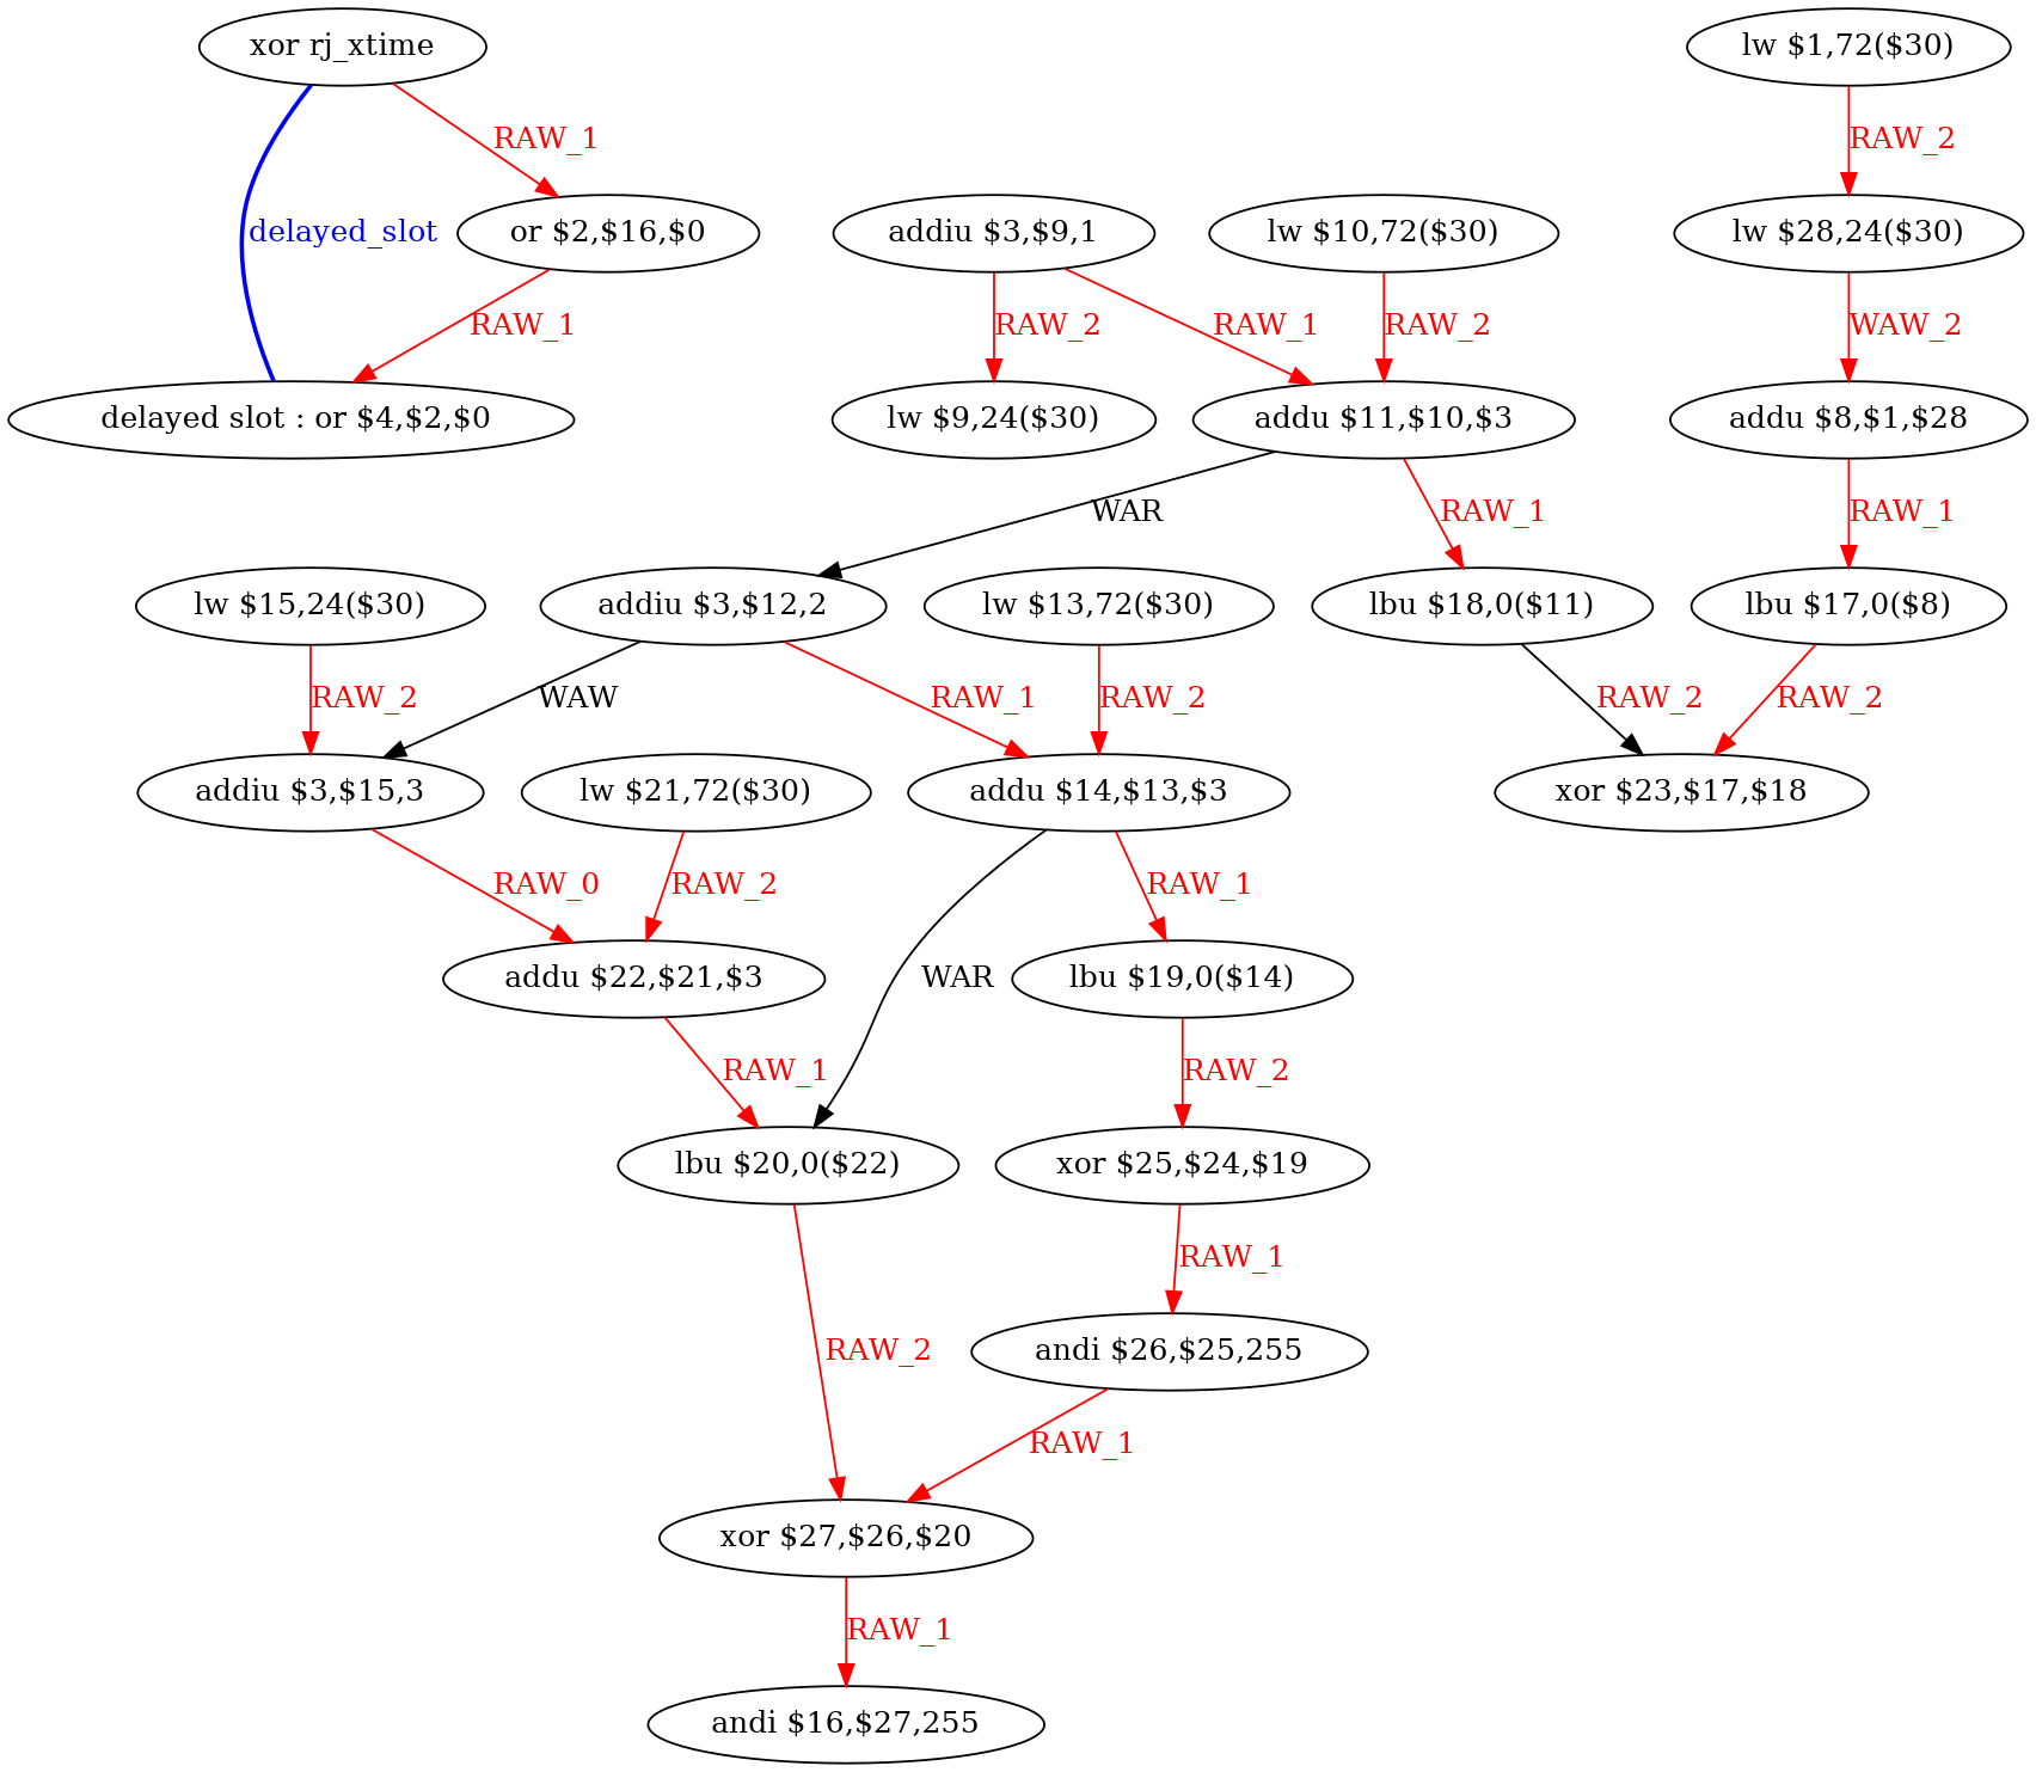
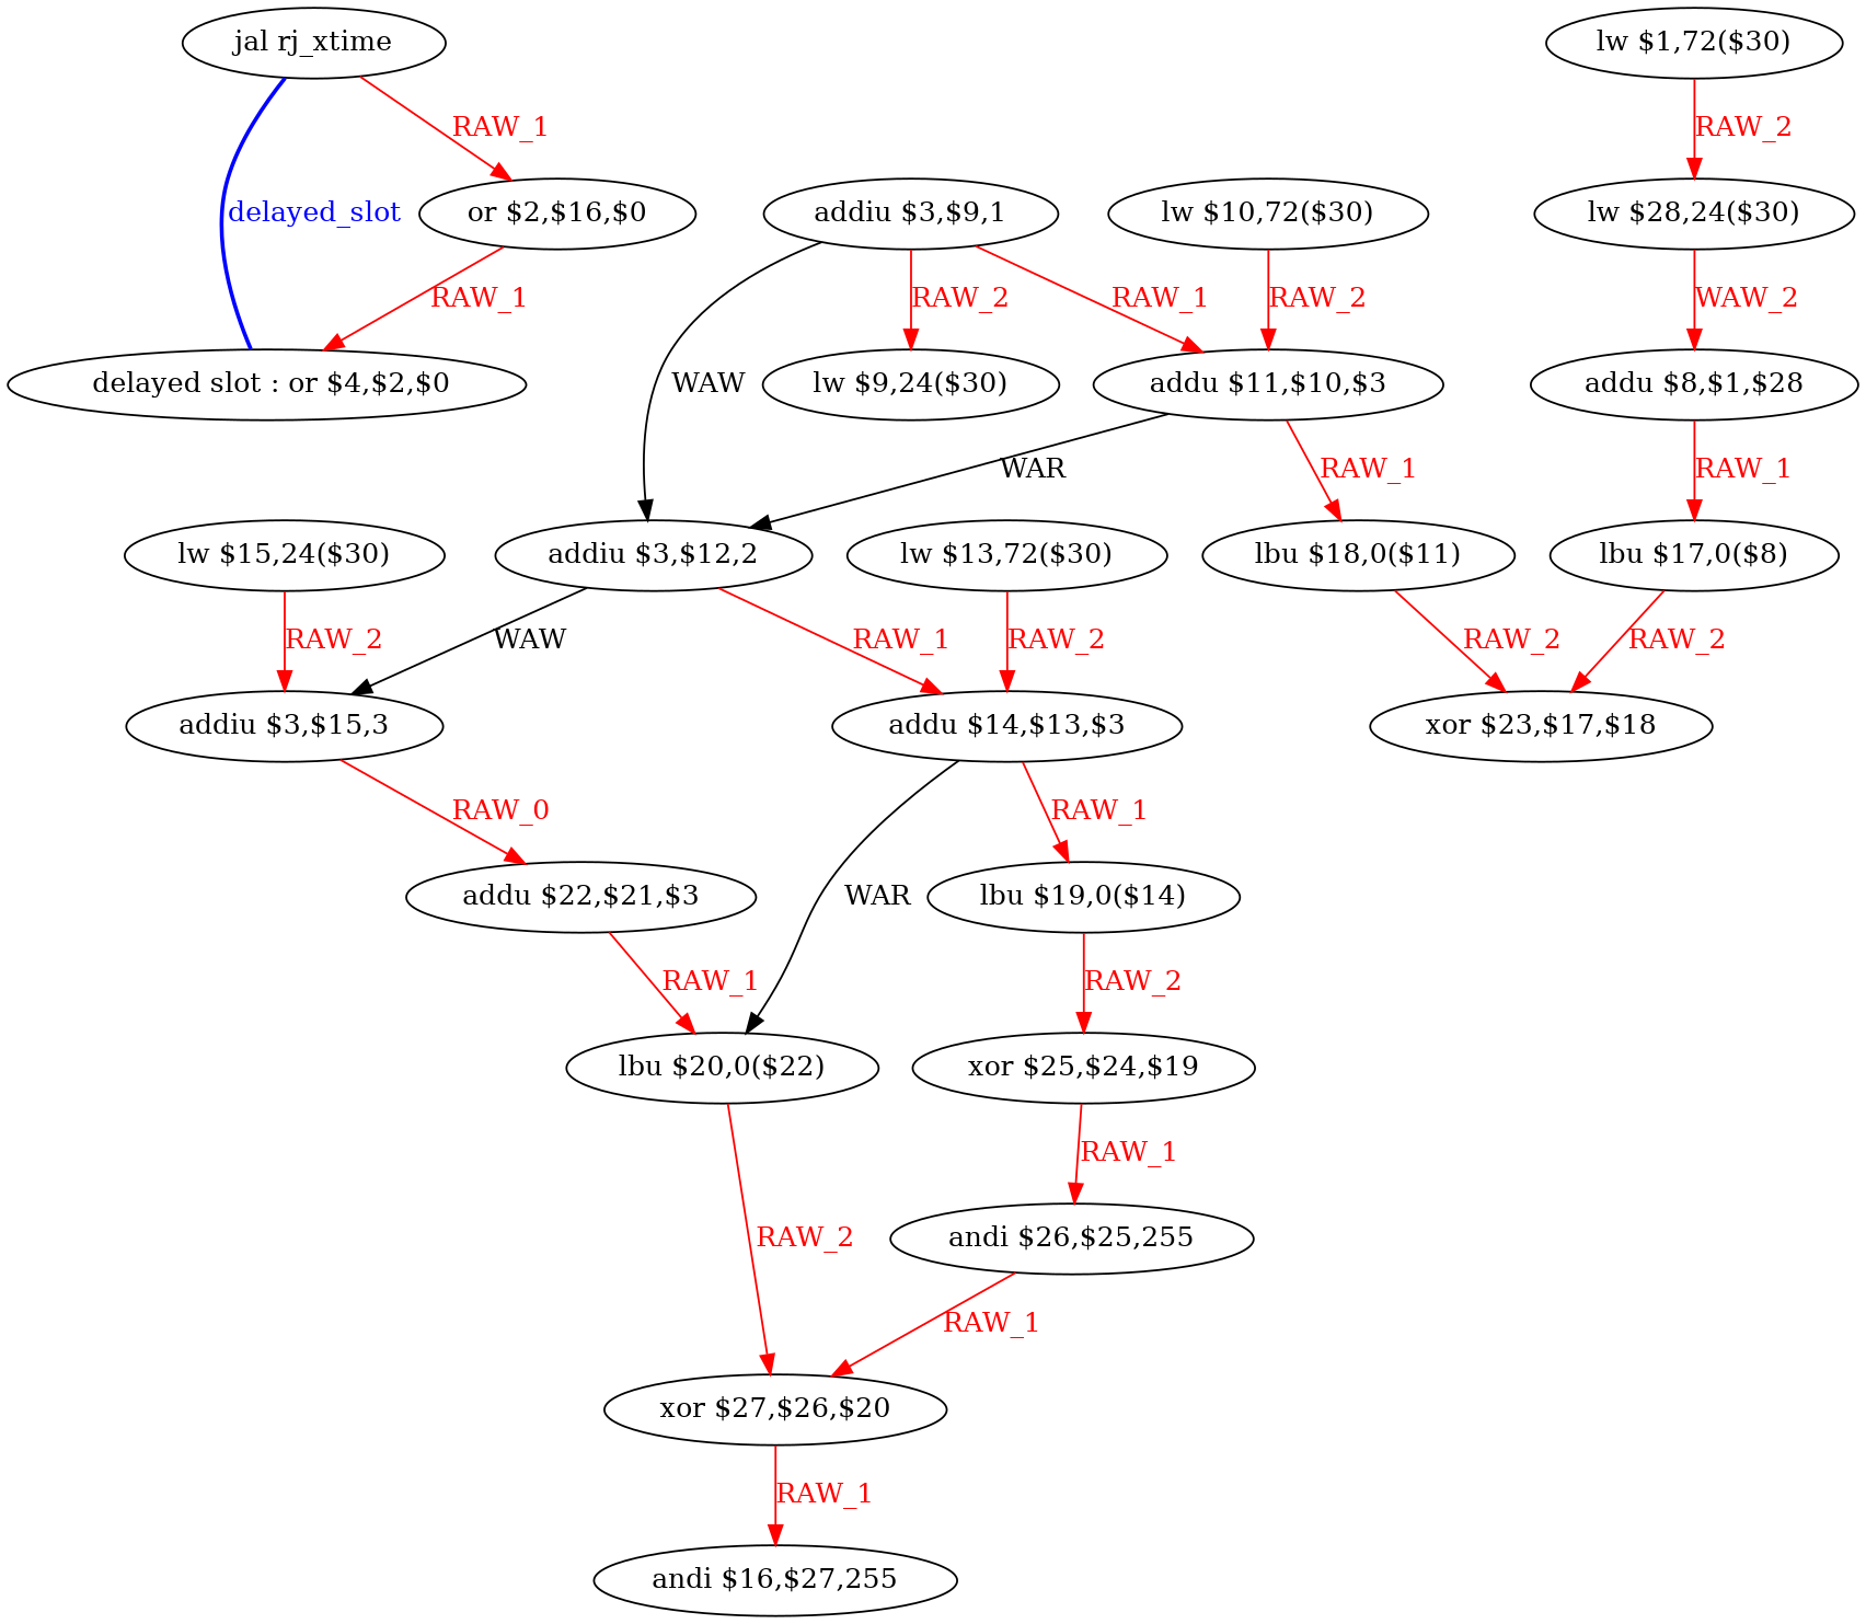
  digraph {
    fontname="DejaVu Serif"
    node [fontname="DejaVu Serif" shape=ellipse]
    edge [color=red fontcolor=red fontname="DejaVu Serif"]
    n1 [label=" delayed slot : or $4,$2,$0"]
-   n2 [label="xor rj_xtime"]
+   n2 [label="jal rj_xtime"]
    n3 [label="or $2,$16,$0"]
    n4 [label="lw $28,24($30)"]
    n5 [label="addu $8,$1,$28"]
    n6 [label="lbu $17,0($8)"]
    n7 [label="xor $23,$17,$18"]
    n8 [label="xor $25,$24,$19"]
    n9 [label="andi $26,$25,255"]
    n10 [label="xor $27,$26,$20"]
    n11 [label="andi $16,$27,255"]
    n12 [label="lw $1,72($30)"]
    n13 [label="lw $9,24($30)"]
    n14 [label="addiu $3,$9,1"]
    n15 [label="addu $11,$10,$3"]
    n16 [label="addiu $3,$12,2"]
    n17 [label="lbu $18,0($11)"]
    n18 [label="addu $14,$13,$3"]
    n19 [label="addiu $3,$15,3"]
    n20 [label="lbu $19,0($14)"]
    n21 [label="lbu $20,0($22)"]
    n22 [label="addu $22,$21,$3"]
    n23 [label="lw $10,72($30)"]
    n24 [label="lw $13,72($30)"]
    n25 [label="lw $15,24($30)"]
-   n26 [label="lw $21,72($30)"]
    n2 -> n1 [color=blue dir=none fontcolor=blue label=delayed_slot style=bold]
    n2 -> n3 [label=RAW_1]
    n3 -> n1 [label=RAW_1]
    n4 -> n5 [label=WAW_2]
    n5 -> n6 [label=RAW_1]
    n6 -> n7 [label=RAW_2]
    n8 -> n9 [label=RAW_1]
    n9 -> n10 [label=RAW_1]
    n10 -> n11 [label=RAW_1]
    n12 -> n4 [label=RAW_2]
    n14 -> n13 [label=RAW_2]
    n14 -> n15 [label=RAW_1]
+   n14 -> n16 [label=WAW color="" fontcolor=""]
    n15 -> n16 [label=WAR color="" fontcolor=""]
    n15 -> n17 [label=RAW_1]
    n16 -> n18 [label=RAW_1]
    n16 -> n19 [label=WAW color="" fontcolor=""]
-   n17 -> n7 [color=black label=RAW_2]
+   n17 -> n7 [label=RAW_2]
    n18 -> n20 [label=RAW_1]
    n18 -> n21 [label=WAR color="" fontcolor=""]
    n19 -> n22 [label=RAW_0]
    n20 -> n8 [label=RAW_2]
    n21 -> n10 [label=RAW_2]
    n22 -> n21 [label=RAW_1]
    n23 -> n15 [label=RAW_2]
    n24 -> n18 [label=RAW_2]
    n25 -> n19 [label=RAW_2]
-   n26 -> n22 [label=RAW_2]
  }
